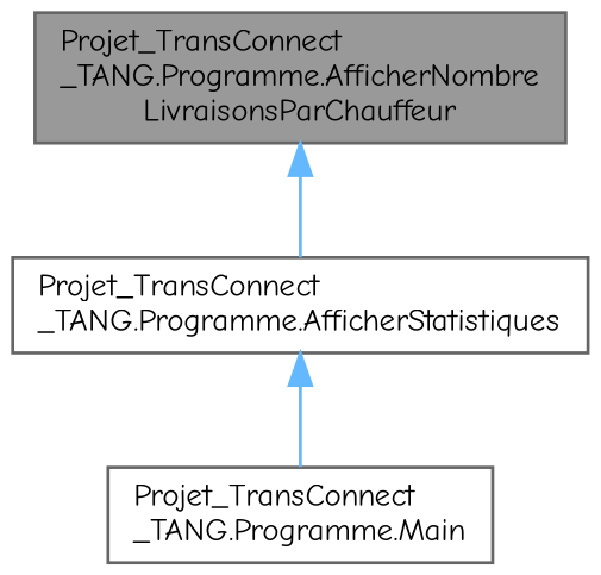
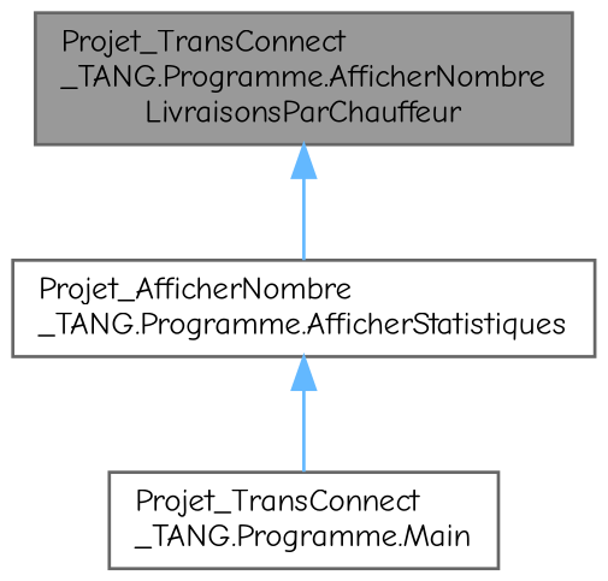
  digraph {
    rankdir=TB
    fontname="Comic Neue"
    node [color=grey40 fillcolor=white fontname="Comic Neue" fontsize=10 shape=box style=filled]
    edge [color=steelblue1 dir=back fontname="Comic Neue" fontsize=10 labelfontname=Helvetica labelfontsize=10 style=solid]
    n1 [color=gray40 fillcolor=grey60 fontcolor=black height=0.2 label="Projet_TransConnect\l_TANG.Programme.AfficherNombre\lLivraisonsParChauffeur" width=0.4]
-   n2 [height=0.2 label="Projet_TransConnect\l_TANG.Programme.AfficherStatistiques" width=0.4]
+   n2 [height=0.2 label="Projet_AfficherNombre\l_TANG.Programme.AfficherStatistiques" width=0.4]
    n3 [height=0.2 label="Projet_TransConnect\l_TANG.Programme.Main" width=0.4]
    n1 -> n2
    n2 -> n3
  }
